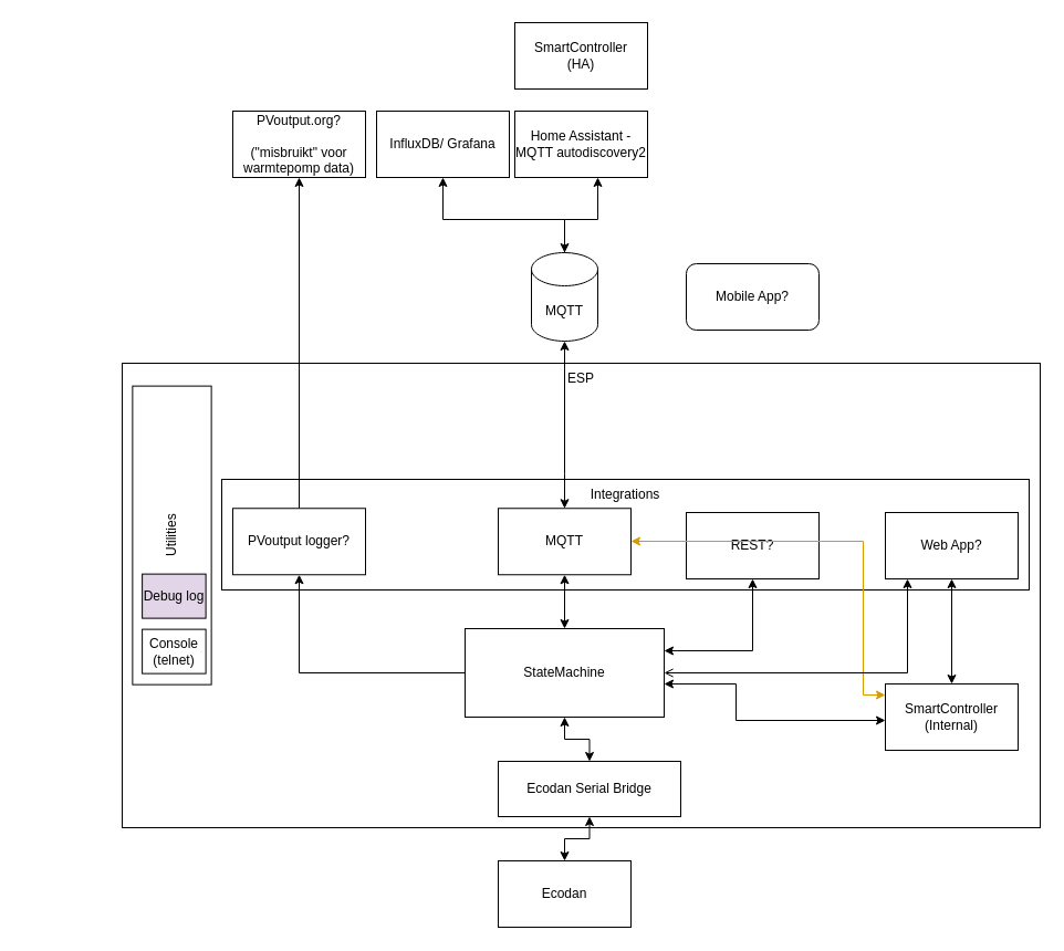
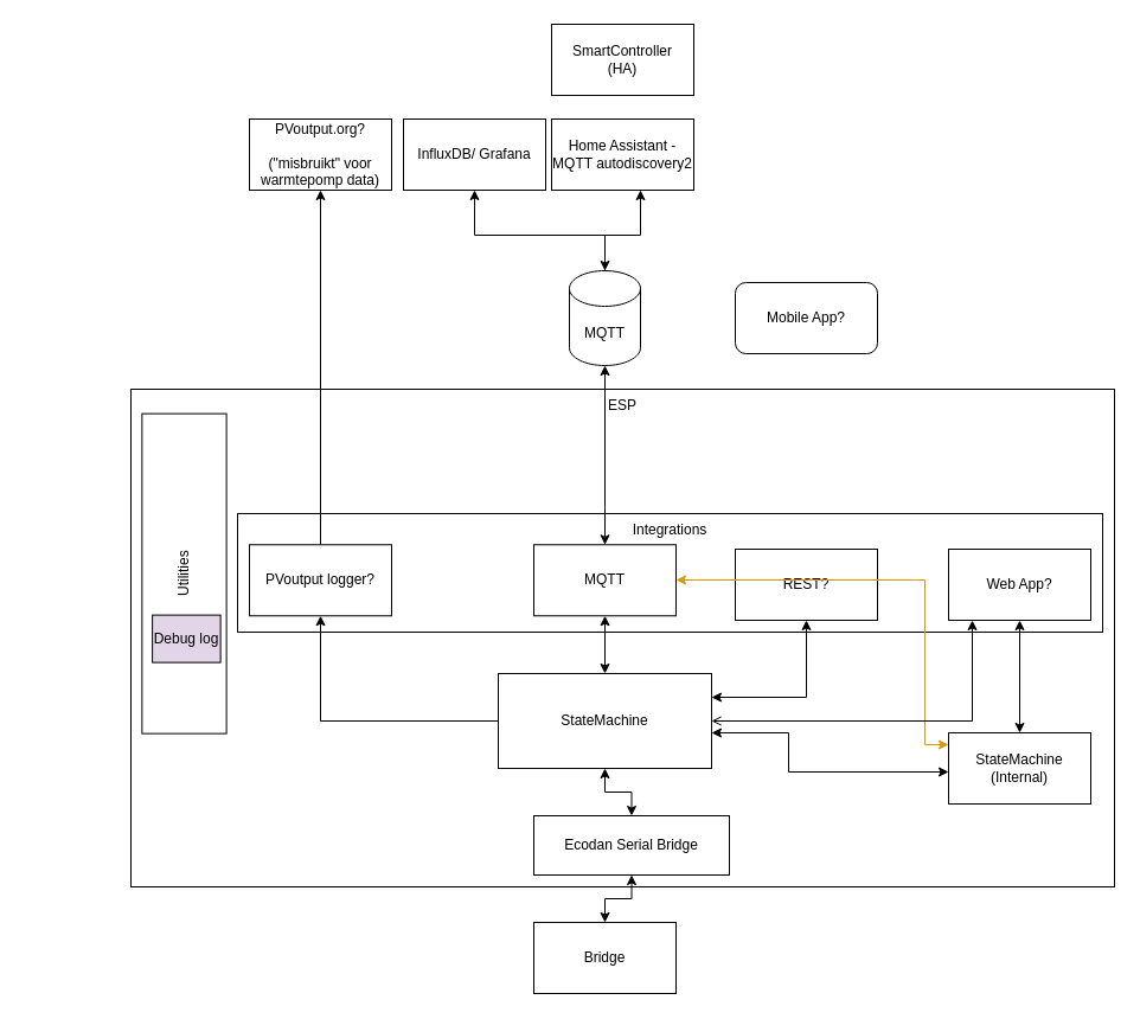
  <mxCell id="0" />
  <mxCell id="1" parent="0" />
  <mxCell id="2" value="ESP" style="rounded=0;whiteSpace=wrap;html=1;verticalAlign=top;" parent="1" vertex="1"><mxGeometry x="110" y="328" width="830" height="420" as="geometry" /></mxCell>
  <mxCell id="3" value="Utilities" style="rounded=0;whiteSpace=wrap;html=1;rotation=-90;" parent="1" vertex="1"><mxGeometry x="20" y="448" width="270" height="71.25" as="geometry" /></mxCell>
  <mxCell id="4" value="Integrations" style="rounded=0;whiteSpace=wrap;html=1;verticalAlign=top;" parent="1" vertex="1"><mxGeometry x="200" y="433" width="730" height="100" as="geometry" /></mxCell>
- <mxCell id="5" value="Ecodan" style="rounded=0;whiteSpace=wrap;html=1;" parent="1" vertex="1"><mxGeometry x="450" y="778" width="120" height="60" as="geometry" /></mxCell>
+ <mxCell id="5" value="Bridge" style="rounded=0;whiteSpace=wrap;html=1;" parent="1" vertex="1"><mxGeometry x="450" y="778" width="120" height="60" as="geometry" /></mxCell>
  <mxCell id="6" style="edgeStyle=orthogonalEdgeStyle;rounded=0;orthogonalLoop=1;jettySize=auto;html=1;entryX=0.5;entryY=0;entryDx=0;entryDy=0;startArrow=classic;startFill=1;" parent="1" source="7" target="5" edge="1"><mxGeometry relative="1" as="geometry" /></mxCell>
  <mxCell id="7" value="Ecodan Serial Bridge" style="rounded=0;whiteSpace=wrap;html=1;" parent="1" vertex="1"><mxGeometry x="450" y="688" width="165" height="50" as="geometry" /></mxCell>
  <mxCell id="8" style="edgeStyle=orthogonalEdgeStyle;rounded=0;orthogonalLoop=1;jettySize=auto;html=1;startArrow=classic;startFill=1;exitX=0.5;exitY=0;exitDx=0;exitDy=0;exitPerimeter=0;" parent="1" source="32" target="15" edge="1"><mxGeometry relative="1" as="geometry"><Array as="points"><mxPoint x="510" y="198" /><mxPoint x="540" y="198" /></Array></mxGeometry></mxCell>
  <mxCell id="9" style="edgeStyle=orthogonalEdgeStyle;rounded=0;orthogonalLoop=1;jettySize=auto;html=1;startArrow=classic;startFill=1;exitX=0.5;exitY=0;exitDx=0;exitDy=0;exitPerimeter=0;" parent="1" source="32" target="17" edge="1"><mxGeometry relative="1" as="geometry"><Array as="points"><mxPoint x="520" y="238" /><mxPoint x="520" y="278" /><mxPoint x="510" y="278" /><mxPoint x="510" y="198" /><mxPoint x="400" y="198" /></Array></mxGeometry></mxCell>
  <mxCell id="10" value="MQTT" style="rounded=0;whiteSpace=wrap;html=1;" parent="1" vertex="1"><mxGeometry x="450" y="459.25" width="120" height="60" as="geometry" /></mxCell>
  <mxCell id="11" value="REST?" style="rounded=0;whiteSpace=wrap;html=1;" parent="1" vertex="1"><mxGeometry x="620" y="463" width="120" height="60" as="geometry" /></mxCell>
  <mxCell id="12" style="edgeStyle=orthogonalEdgeStyle;rounded=0;orthogonalLoop=1;jettySize=auto;html=1;startArrow=classic;startFill=1;" parent="1" source="14" target="30" edge="1"><mxGeometry relative="1" as="geometry"><Array as="points"><mxPoint x="665" y="651" /><mxPoint x="665" y="618" /></Array></mxGeometry></mxCell>
  <mxCell id="13" style="edgeStyle=orthogonalEdgeStyle;rounded=0;orthogonalLoop=1;jettySize=auto;html=1;fillColor=#ffe6cc;strokeColor=#d79b00;startArrow=classic;startFill=1;" parent="1" source="14" target="10" edge="1"><mxGeometry relative="1" as="geometry"><Array as="points"><mxPoint x="780" y="628" /><mxPoint x="780" y="489" /></Array></mxGeometry></mxCell>
- <mxCell id="14" value="SmartController&lt;br&gt;(Internal)" style="rounded=0;whiteSpace=wrap;html=1;" parent="1" vertex="1"><mxGeometry x="800" y="618" width="120" height="60" as="geometry" /></mxCell>
+ <mxCell id="14" value="StateMachine&lt;br&gt;(Internal)" style="rounded=0;whiteSpace=wrap;html=1;" parent="1" vertex="1"><mxGeometry x="800" y="618" width="120" height="60" as="geometry" /></mxCell>
  <mxCell id="15" value="Home Assistant - MQTT autodiscovery2" style="rounded=0;whiteSpace=wrap;html=1;" parent="1" vertex="1"><mxGeometry x="465" y="100" width="120" height="60" as="geometry" /></mxCell>
  <mxCell id="16" value="Mobile App?" style="whiteSpace=wrap;html=1;rounded=1;" parent="1" vertex="1"><mxGeometry x="620" y="238" width="120" height="60" as="geometry" /></mxCell>
  <mxCell id="17" value="InfluxDB/ Grafana" style="rounded=0;whiteSpace=wrap;html=1;" parent="1" vertex="1"><mxGeometry x="340" y="100" width="120" height="60" as="geometry" /></mxCell>
  <mxCell id="18" style="edgeStyle=orthogonalEdgeStyle;rounded=0;orthogonalLoop=1;jettySize=auto;html=1;entryX=1;entryY=0.5;entryDx=0;entryDy=0;startArrow=classic;startFill=1;endArrow=open;" parent="1" source="20" target="30" edge="1"><mxGeometry relative="1" as="geometry"><Array as="points"><mxPoint x="820" y="608" /></Array></mxGeometry></mxCell>
  <mxCell id="19" style="edgeStyle=orthogonalEdgeStyle;rounded=0;orthogonalLoop=1;jettySize=auto;html=1;startArrow=classic;startFill=1;" parent="1" source="20" target="14" edge="1"><mxGeometry relative="1" as="geometry" /></mxCell>
  <mxCell id="20" value="Web App?" style="rounded=0;whiteSpace=wrap;html=1;" parent="1" vertex="1"><mxGeometry x="800" y="463" width="120" height="60" as="geometry" /></mxCell>
- <mxCell id="21" value="Console (telnet)" style="rounded=0;whiteSpace=wrap;html=1;" parent="1" vertex="1"><mxGeometry x="128.12" y="568.62" width="57.5" height="40" as="geometry" /></mxCell>
  <mxCell id="22" value="PVoutput.org?&lt;br&gt;&lt;br&gt;(&quot;misbruikt&quot; voor warmtepomp data)" style="rounded=0;whiteSpace=wrap;html=1;" parent="1" vertex="1"><mxGeometry x="210" y="100" width="120" height="60" as="geometry" /></mxCell>
  <mxCell id="23" style="edgeStyle=orthogonalEdgeStyle;rounded=0;orthogonalLoop=1;jettySize=auto;html=1;entryX=0.5;entryY=1;entryDx=0;entryDy=0;" parent="1" source="24" target="22" edge="1"><mxGeometry relative="1" as="geometry" /></mxCell>
  <mxCell id="24" value="PVoutput logger?" style="rounded=0;whiteSpace=wrap;html=1;" parent="1" vertex="1"><mxGeometry x="210" y="459.25" width="120" height="60" as="geometry" /></mxCell>
  <mxCell id="25" value="Debug log" style="rounded=0;whiteSpace=wrap;html=1;fillColor=#e1d5e7;" parent="1" vertex="1"><mxGeometry x="128.12" y="518.62" width="57.5" height="40" as="geometry" /></mxCell>
  <mxCell id="26" style="edgeStyle=orthogonalEdgeStyle;rounded=0;orthogonalLoop=1;jettySize=auto;html=1;startArrow=classic;startFill=1;" parent="1" source="30" target="7" edge="1"><mxGeometry relative="1" as="geometry" /></mxCell>
  <mxCell id="27" style="edgeStyle=orthogonalEdgeStyle;rounded=0;orthogonalLoop=1;jettySize=auto;html=1;entryX=0.5;entryY=1;entryDx=0;entryDy=0;" parent="1" source="30" target="24" edge="1"><mxGeometry relative="1" as="geometry" /></mxCell>
  <mxCell id="28" style="edgeStyle=orthogonalEdgeStyle;rounded=0;orthogonalLoop=1;jettySize=auto;html=1;entryX=0.5;entryY=1;entryDx=0;entryDy=0;startArrow=classic;startFill=1;" parent="1" source="30" target="10" edge="1"><mxGeometry relative="1" as="geometry" /></mxCell>
  <mxCell id="29" style="edgeStyle=orthogonalEdgeStyle;rounded=0;orthogonalLoop=1;jettySize=auto;html=1;exitX=0.5;exitY=1;exitDx=0;exitDy=0;startArrow=classic;startFill=1;" parent="1" source="11" target="30" edge="1"><mxGeometry relative="1" as="geometry"><Array as="points"><mxPoint x="680" y="588" /></Array></mxGeometry></mxCell>
  <mxCell id="30" value="StateMachine" style="rounded=0;whiteSpace=wrap;html=1;" parent="1" vertex="1"><mxGeometry x="420" y="568" width="180" height="80" as="geometry" /></mxCell>
  <mxCell id="31" value="SmartController&lt;br&gt;(HA)" style="rounded=0;whiteSpace=wrap;html=1;" parent="1" vertex="1"><mxGeometry x="465" y="20" width="120" height="60" as="geometry" /></mxCell>
  <mxCell id="32" value="MQTT" style="shape=cylinder3;whiteSpace=wrap;html=1;boundedLbl=1;backgroundOutline=1;size=15;" parent="1" vertex="1"><mxGeometry x="480" y="228" width="60" height="80" as="geometry" /></mxCell>
  <mxCell id="33" style="edgeStyle=orthogonalEdgeStyle;rounded=0;orthogonalLoop=1;jettySize=auto;html=1;startArrow=classic;startFill=1;exitX=0.5;exitY=1;exitDx=0;exitDy=0;exitPerimeter=0;entryX=0.5;entryY=0;entryDx=0;entryDy=0;" parent="1" source="32" target="10" edge="1"><mxGeometry relative="1" as="geometry"><Array as="points"><mxPoint x="510" y="428" /><mxPoint x="510" y="428" /></Array><mxPoint x="680" y="298" as="sourcePoint" /><mxPoint x="520" y="458" as="targetPoint" /></mxGeometry></mxCell>
